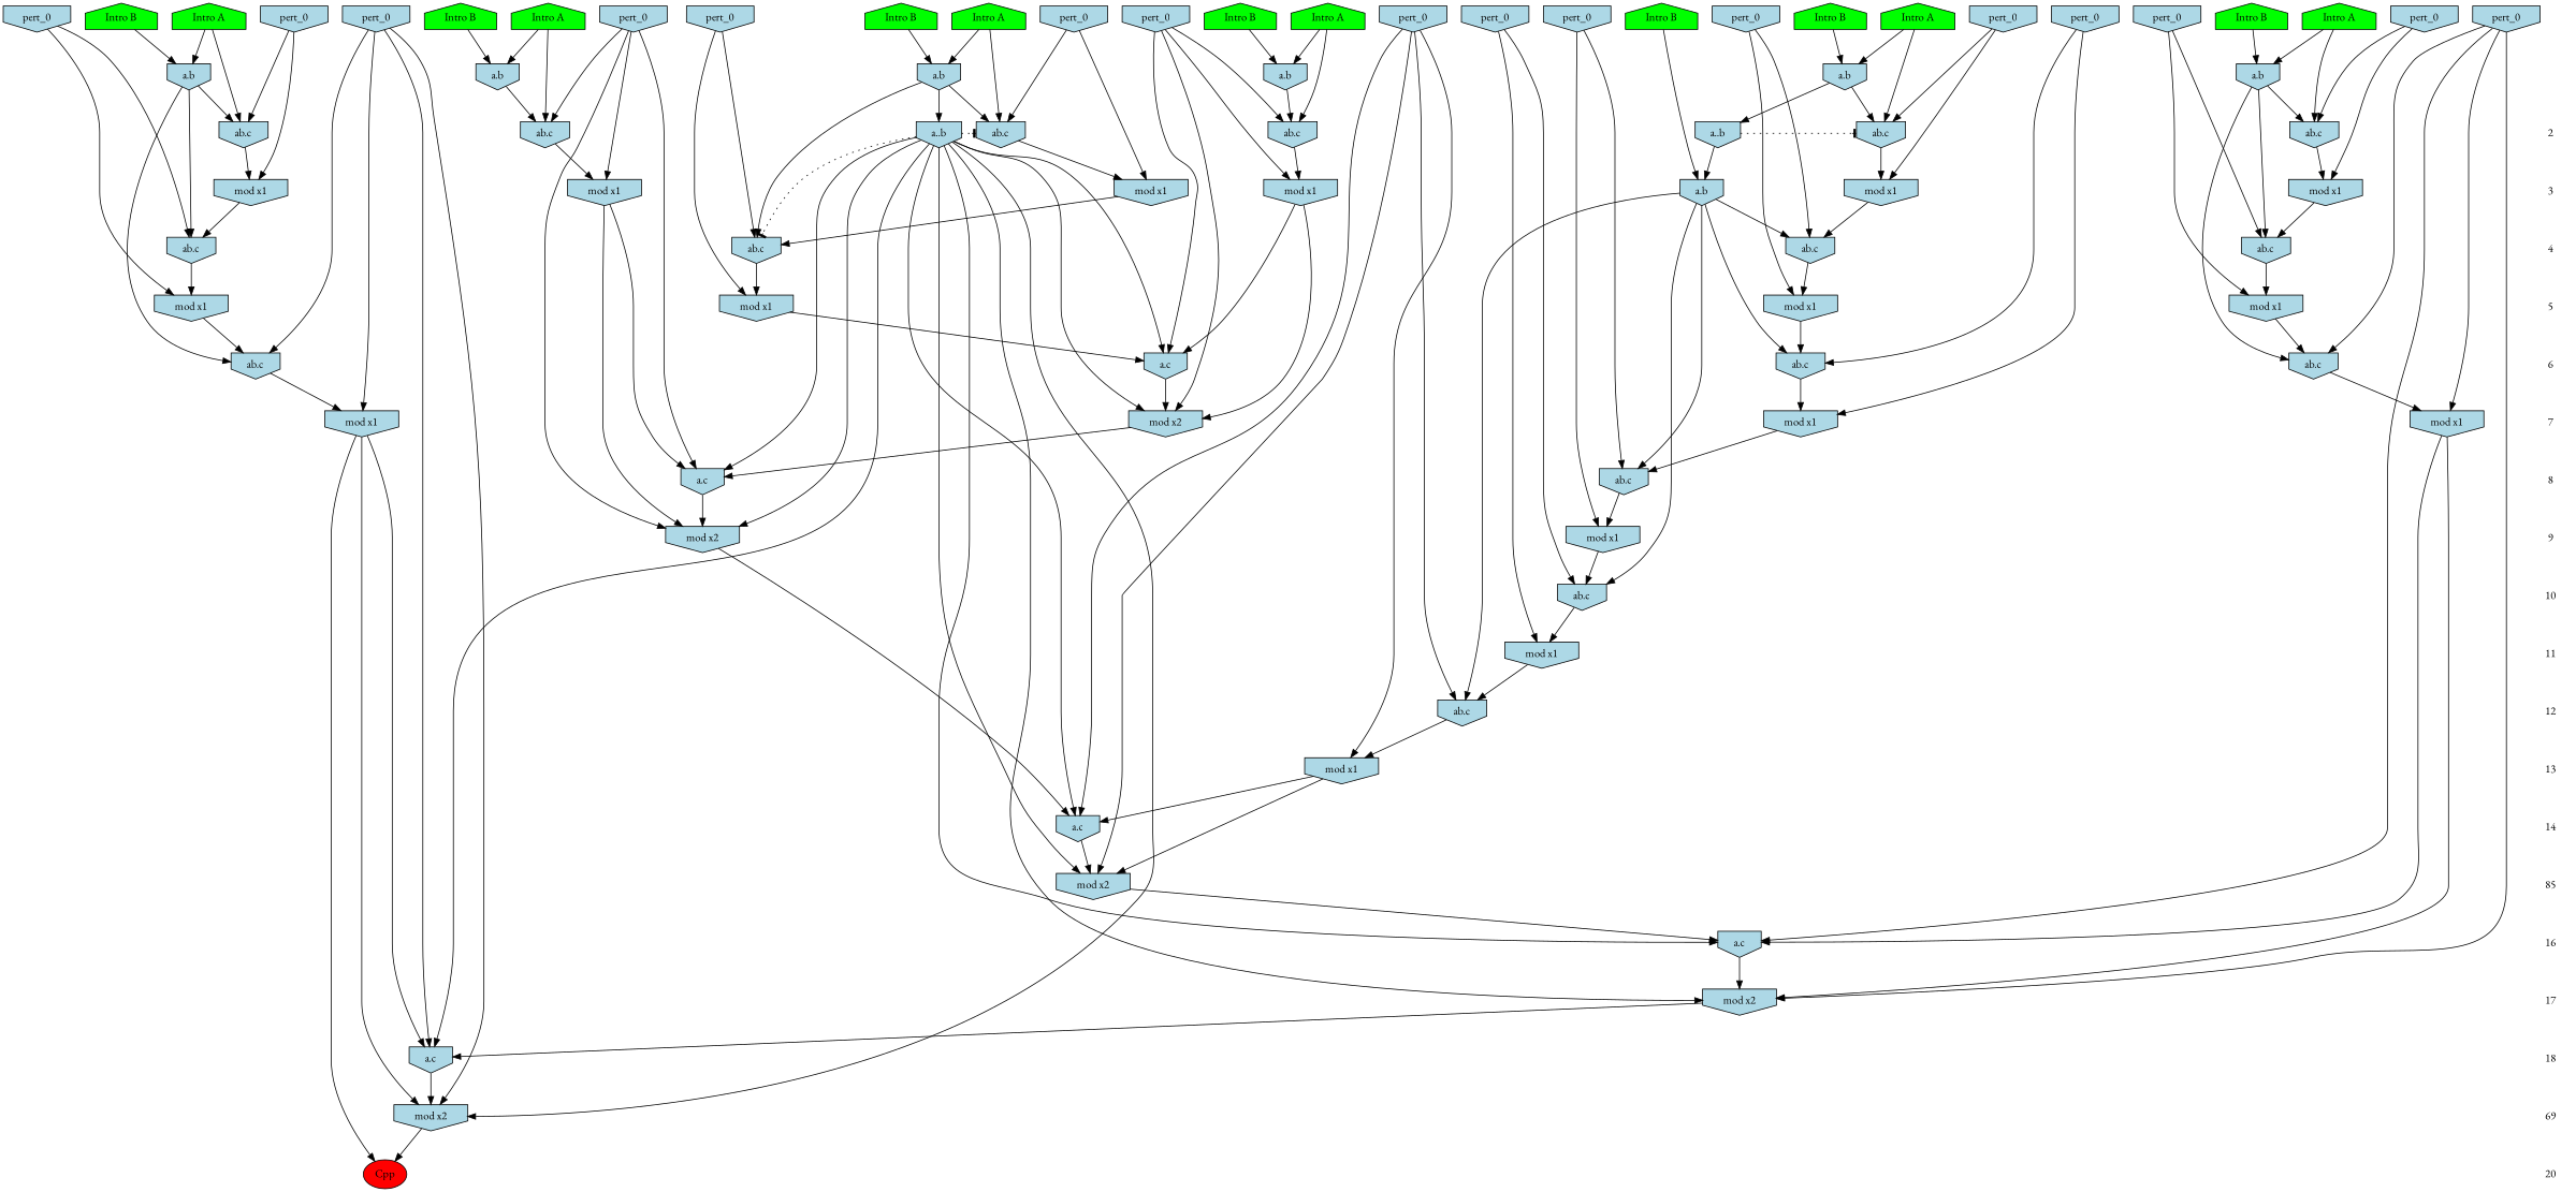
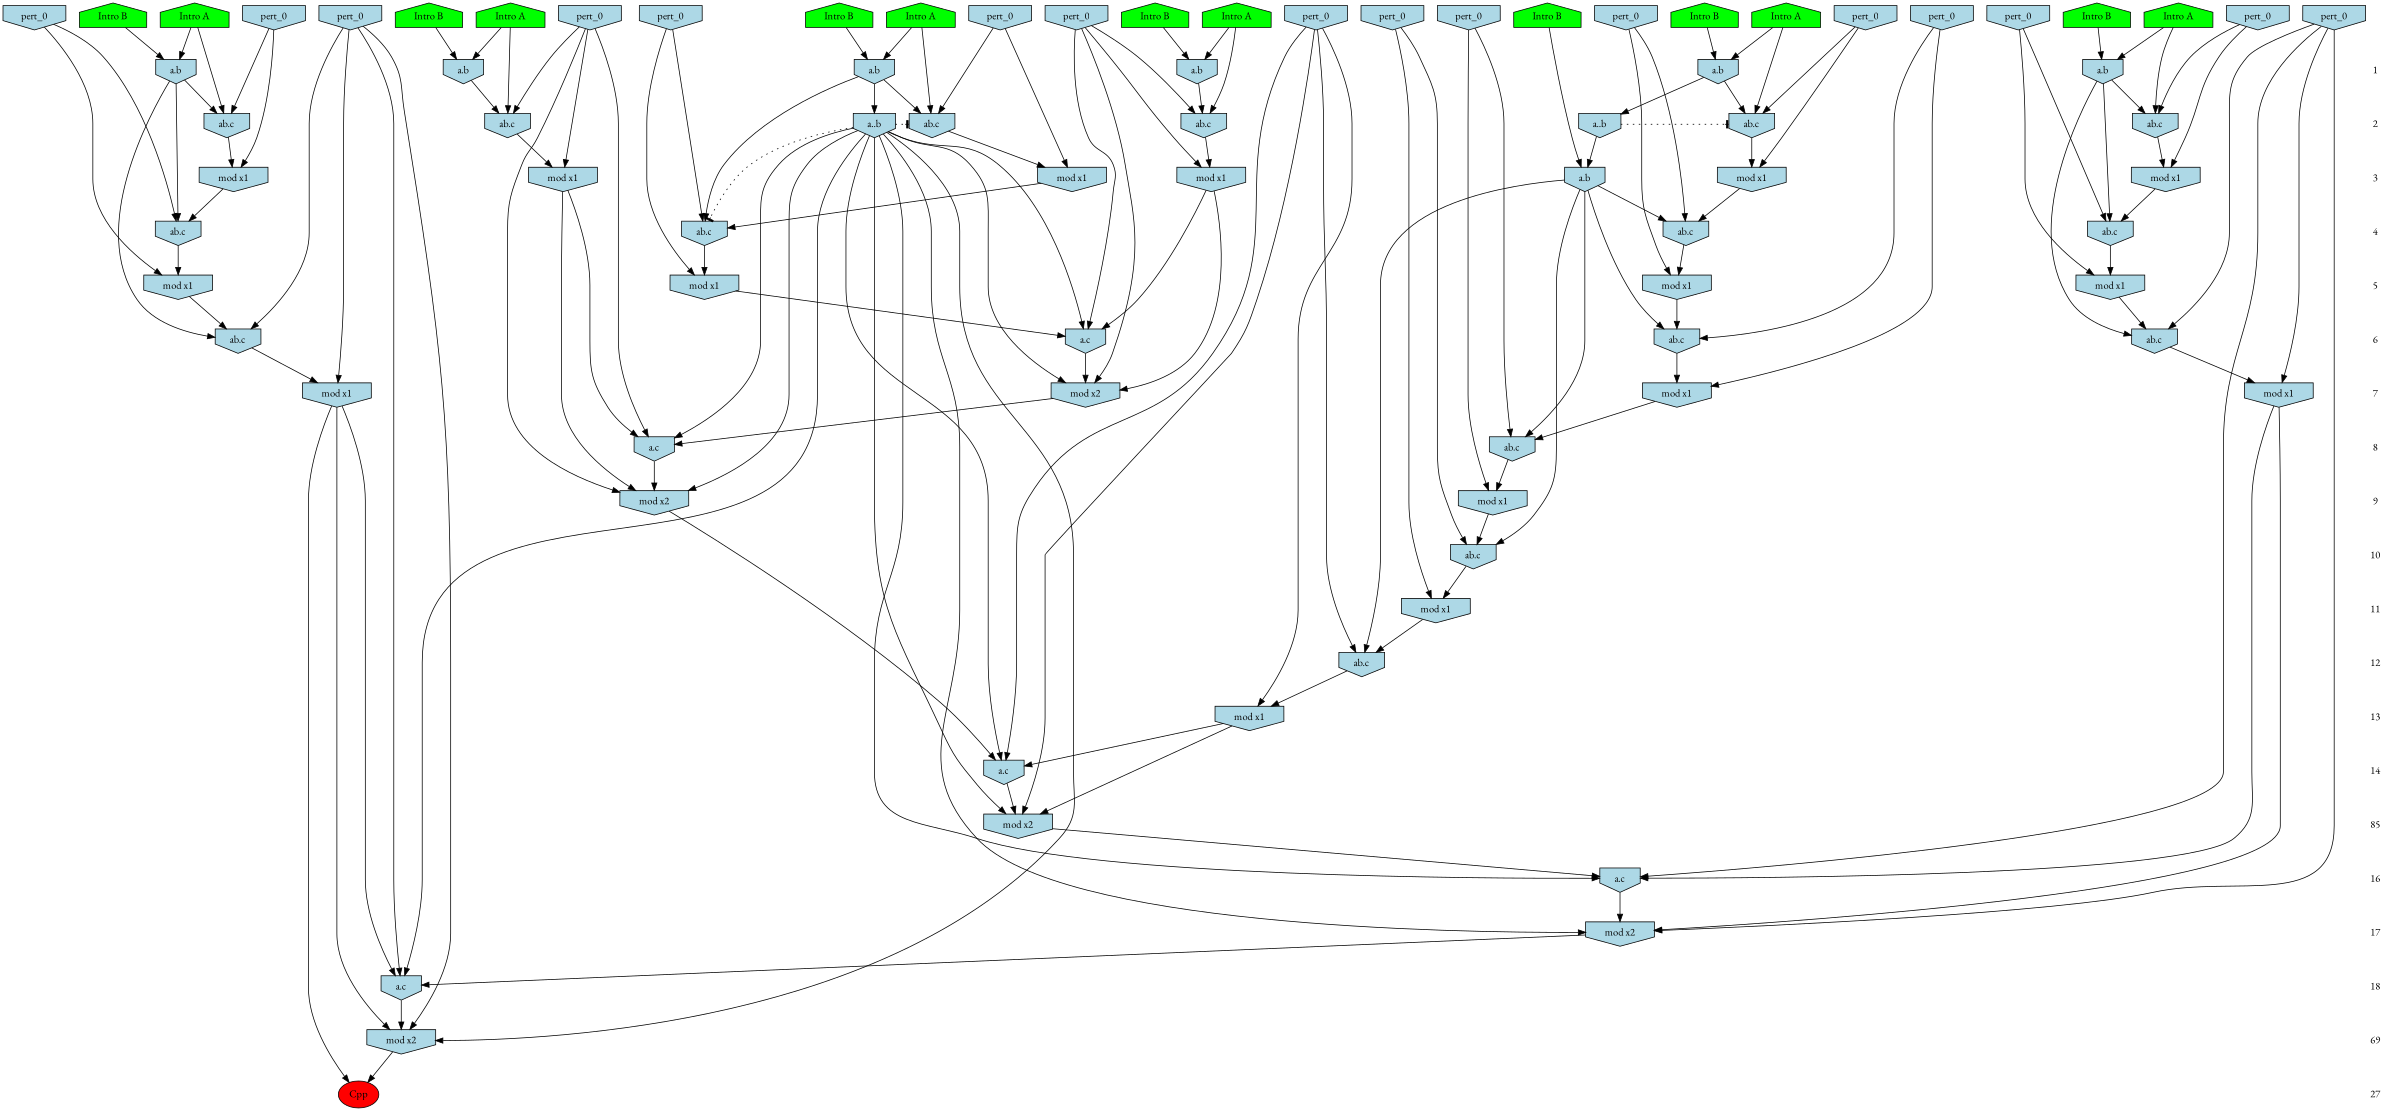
  digraph {
    fontname="EB Garamond"
    ranksep=.5
    node [fillcolor=lightblue fontname="EB Garamond" shape=invhouse style=filled]
    edge [fontname="EB Garamond"]
    n1 [fillcolor=green label="Intro A" shape=house]
    n2 [fillcolor=green label="Intro B" shape=house]
    n3 [fillcolor=green label="Intro A" shape=house]
    n4 [fillcolor=green label="Intro B" shape=house]
    n5 [fillcolor=green label="Intro A" shape=house]
    n6 [fillcolor=green label="Intro B" shape=house]
    n7 [fillcolor=green label="Intro A" shape=house]
    n8 [fillcolor=green label="Intro A" shape=house]
    n9 [fillcolor=green label="Intro B" shape=house]
    n10 [fillcolor=green label="Intro B" shape=house]
    n11 [fillcolor=green label="Intro B" shape=house]
    n12 [fillcolor=green label="Intro A" shape=house]
    n13 [fillcolor=green label="Intro B" shape=house]
    n14 [label=pert_0]
    n15 [label=pert_0]
    n16 [label=pert_0]
    n17 [label=pert_0]
    n18 [label=pert_0]
    n19 [label=pert_0]
    n20 [label=pert_0]
    n21 [label=pert_0]
    n22 [label=pert_0]
    n23 [label=pert_0]
    n24 [label=pert_0]
    n25 [label=pert_0]
    n26 [label=pert_0]
    n27 [label=pert_0]
    n28 [label=pert_0]
    n29 [label=pert_0]
+   1 [shape=plaintext fillcolor="" style=""]
    n31 [label="a.b"]
    n32 [label="a.b"]
    n33 [label="a.b"]
    n34 [label="a.b"]
    n35 [label="a.b"]
    n36 [label="a.b"]
    2 [shape=plaintext fillcolor="" style=""]
    n38 [label="ab.c"]
    n39 [label="ab.c"]
    n40 [label="ab.c"]
    n41 [label="ab.c"]
    n42 [label="ab.c"]
    n43 [label="a..b"]
    n44 [label="a..b"]
    n45 [label="ab.c"]
    3 [shape=plaintext fillcolor="" style=""]
    n47 [label="mod x1"]
    n48 [label="mod x1"]
    n49 [label="mod x1"]
    n50 [label="a.b"]
    n51 [label="mod x1"]
    n52 [label="mod x1"]
    n53 [label="mod x1"]
    4 [shape=plaintext fillcolor="" style=""]
    n55 [label="ab.c"]
    n56 [label="ab.c"]
    n57 [label="ab.c"]
    n58 [label="ab.c"]
    5 [shape=plaintext fillcolor="" style=""]
    n60 [label="mod x1"]
    n61 [label="mod x1"]
    n62 [label="mod x1"]
    n63 [label="mod x1"]
    6 [shape=plaintext fillcolor="" style=""]
    n65 [label="ab.c"]
    n66 [label="ab.c"]
    n67 [label="a.c"]
    n68 [label="ab.c"]
    7 [shape=plaintext fillcolor="" style=""]
    n70 [label="mod x1"]
    n71 [label="mod x1"]
    n72 [label="mod x2"]
    n73 [label="mod x1"]
    8 [shape=plaintext fillcolor="" style=""]
    n75 [label="ab.c"]
    n76 [label="a.c"]
    9 [shape=plaintext fillcolor="" style=""]
    n78 [label="mod x1"]
    n79 [label="mod x2"]
    10 [shape=plaintext fillcolor="" style=""]
    n81 [label="ab.c"]
    11 [shape=plaintext fillcolor="" style=""]
    n83 [label="mod x1"]
    12 [shape=plaintext fillcolor="" style=""]
    n85 [label="ab.c"]
    13 [shape=plaintext fillcolor="" style=""]
    n87 [label="mod x1"]
    14 [shape=plaintext fillcolor="" style=""]
    n89 [label="a.c"]
    n90 [label=85 shape=plaintext fillcolor="" style=""]
    n91 [label="mod x2"]
    16 [shape=plaintext fillcolor="" style=""]
    n93 [label="a.c"]
    17 [shape=plaintext fillcolor="" style=""]
    n95 [label="mod x2"]
    18 [shape=plaintext fillcolor="" style=""]
    n97 [label="a.c"]
    n98 [label=69 shape=plaintext fillcolor="" style=""]
    n99 [label="mod x2"]
-   20 [shape=plaintext fillcolor="" style=""]
+   20 [shape=plaintext label=27 fillcolor="" style=""]
    n101 [fillcolor=red label=Cpp shape=""]
    subgraph sub_1 {
      rank=same
      n1
      n2
      n3
      n4
      n5
      n6
      n7
      n8
      n9
      n10
      n11
      n12
      n13
      n14
      n15
      n16
      n17
      n18
      n19
      n20
      n21
      n22
      n23
      n24
      n25
      n26
      n27
      n28
      n29
    }
    subgraph sub_2 {
      rank=same
+     1
      n31
      n32
      n33
      n34
      n35
      n36
    }
    subgraph sub_3 {
      rank=same
      2
      n38
      n39
      n40
      n41
      n42
      n43
      n44
      n45
    }
    subgraph sub_4 {
      rank=same
      3
      n47
      n48
      n49
      n50
      n51
      n52
      n53
    }
    subgraph sub_5 {
      rank=same
      4
      n55
      n56
      n57
      n58
    }
    subgraph sub_6 {
      rank=same
      5
      n60
      n61
      n62
      n63
    }
    subgraph sub_7 {
      rank=same
      6
      n65
      n66
      n67
      n68
    }
    subgraph sub_8 {
      rank=same
      7
      n70
      n71
      n72
      n73
    }
    subgraph sub_9 {
      rank=same
      8
      n75
      n76
    }
    subgraph sub_10 {
      rank=same
      9
      n78
      n79
    }
    subgraph sub_11 {
      rank=same
      10
      n81
    }
    subgraph sub_12 {
      rank=same
      11
      n83
    }
    subgraph sub_13 {
      rank=same
      12
      n85
    }
    subgraph sub_14 {
      rank=same
      13
      n87
    }
    subgraph sub_15 {
      rank=same
      14
      n89
    }
    subgraph sub_16 {
      rank=same
      n90
      n91
    }
    subgraph sub_17 {
      rank=same
      16
      n93
    }
    subgraph sub_18 {
      rank=same
      17
      n95
    }
    subgraph sub_19 {
      rank=same
      18
      n97
    }
    subgraph sub_20 {
      rank=same
      n98
      n99
    }
    subgraph sub_21 {
      rank=same
      20
      n101
    }
    n1 -> n31
    n1 -> n39
    n2 -> n32
    n3 -> n35
    n3 -> n42
    n4 -> n33
    n5 -> n33
    n5 -> n38
    n6 -> n31
    n7 -> n36
    n7 -> n45
    n8 -> n34
    n8 -> n40
    n9 -> n36
    n10 -> n35
    n11 -> n34
    n12 -> n32
    n12 -> n41
    n13 -> n50
    n14 -> n56
    n14 -> n61
    n15 -> n42
    n15 -> n52
    n16 -> n38
    n16 -> n48
    n16 -> n76
    n16 -> n79
    n17 -> n55
    n17 -> n60
    n18 -> n81
    n18 -> n83
    n19 -> n68
    n19 -> n73
    n20 -> n66
    n20 -> n71
    n20 -> n97
    n20 -> n99
    n21 -> n65
    n21 -> n70
    n21 -> n93
    n21 -> n95
    n22 -> n45
    n22 -> n49
    n23 -> n41
    n23 -> n51
    n23 -> n67
    n23 -> n72
    n24 -> n57
    n24 -> n63
    n25 -> n39
    n25 -> n53
    n26 -> n58
    n26 -> n62
    n27 -> n85
    n27 -> n87
    n27 -> n89
    n27 -> n91
    n28 -> n75
    n28 -> n78
    n29 -> n40
    n29 -> n47
+   1 -> 2 [style=invis]
    n31 -> n39
    n31 -> n58
    n31 -> n66
    n32 -> n41
    n33 -> n38
    n34 -> n40
    n34 -> n44
    n34 -> n55
    n35 -> n42
    n35 -> n43
    n36 -> n45
    n36 -> n56
    n36 -> n65
    2 -> 3 [style=invis]
    n38 -> n48
    n39 -> n53
    n40 -> n47
    n41 -> n51
    n42 -> n52
    n43 -> n42 [arrowhead=tee style=dotted]
    n43 -> n50
    n44 -> n40 [arrowhead=tee style=dotted]
    n44 -> n55 [arrowhead=tee style=dotted]
    n44 -> n67
    n44 -> n72
    n44 -> n76
    n44 -> n79
    n44 -> n89
    n44 -> n91
    n44 -> n93
    n44 -> n95
    n44 -> n97
    n44 -> n99
    n45 -> n49
    3 -> 4 [style=invis]
    n47 -> n55
    n48 -> n76
    n48 -> n79
    n49 -> n56
    n50 -> n57
    n50 -> n68
    n50 -> n75
    n50 -> n81
    n50 -> n85
    n51 -> n67
    n51 -> n72
    n52 -> n57
    n53 -> n58
    4 -> 5 [style=invis]
    n55 -> n60
    n56 -> n61
    n57 -> n63
    n58 -> n62
    5 -> 6 [style=invis]
    n60 -> n67
    n61 -> n65
    n62 -> n66
    n63 -> n68
    6 -> 7 [style=invis]
    n65 -> n70
    n66 -> n71
    n67 -> n72
    n68 -> n73
    7 -> 8 [style=invis]
    n70 -> n93
    n70 -> n95
    n71 -> n97
    n71 -> n99
    n71 -> n101
    n72 -> n76
    n73 -> n75
    8 -> 9 [style=invis]
    n75 -> n78
    n76 -> n79
    9 -> 10 [style=invis]
    n78 -> n81
    n79 -> n89
    10 -> 11 [style=invis]
    n81 -> n83
    11 -> 12 [style=invis]
    n83 -> n85
    12 -> 13 [style=invis]
    n85 -> n87
    13 -> 14 [style=invis]
    n87 -> n89
    n87 -> n91
    14 -> n90 [style=invis]
    n89 -> n91
    n90 -> 16 [style=invis]
    n91 -> n93
    16 -> 17 [style=invis]
    n93 -> n95
    17 -> 18 [style=invis]
    n95 -> n97
    18 -> n98 [style=invis]
    n97 -> n99
    n98 -> 20 [style=invis]
    n99 -> n101
  }
